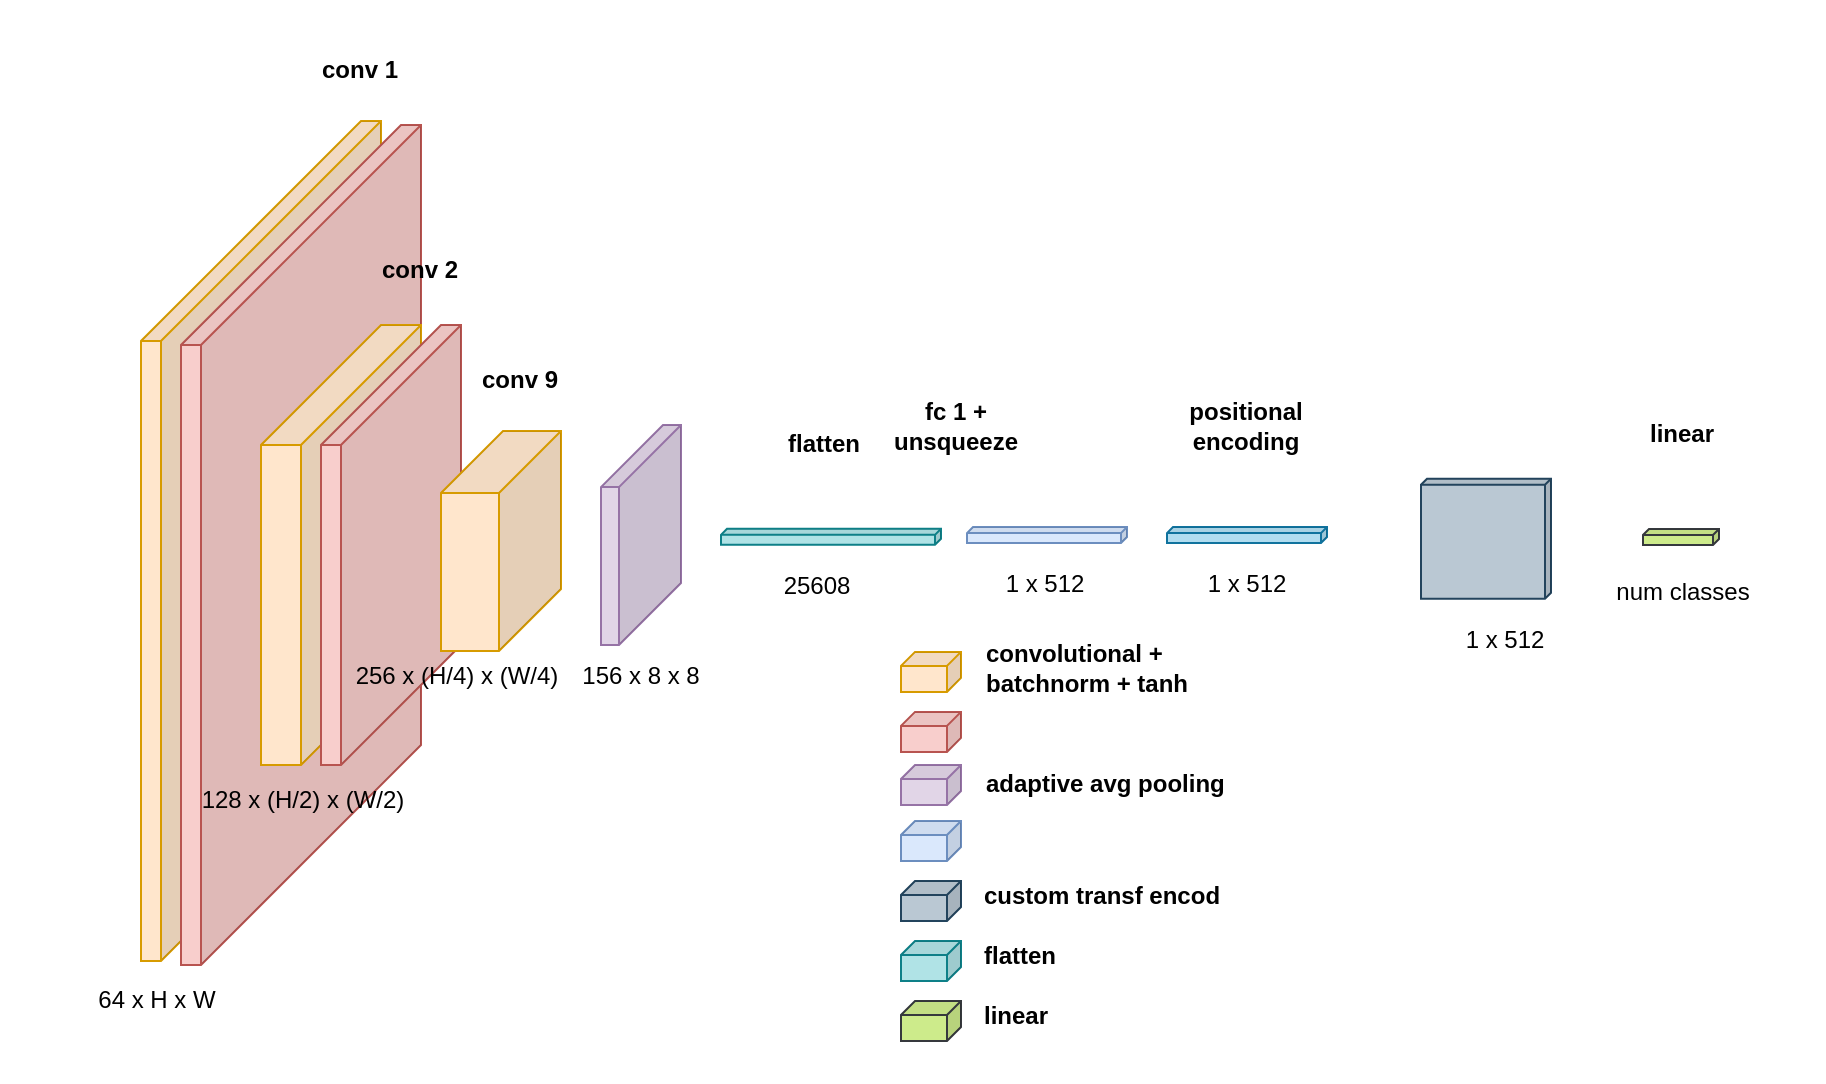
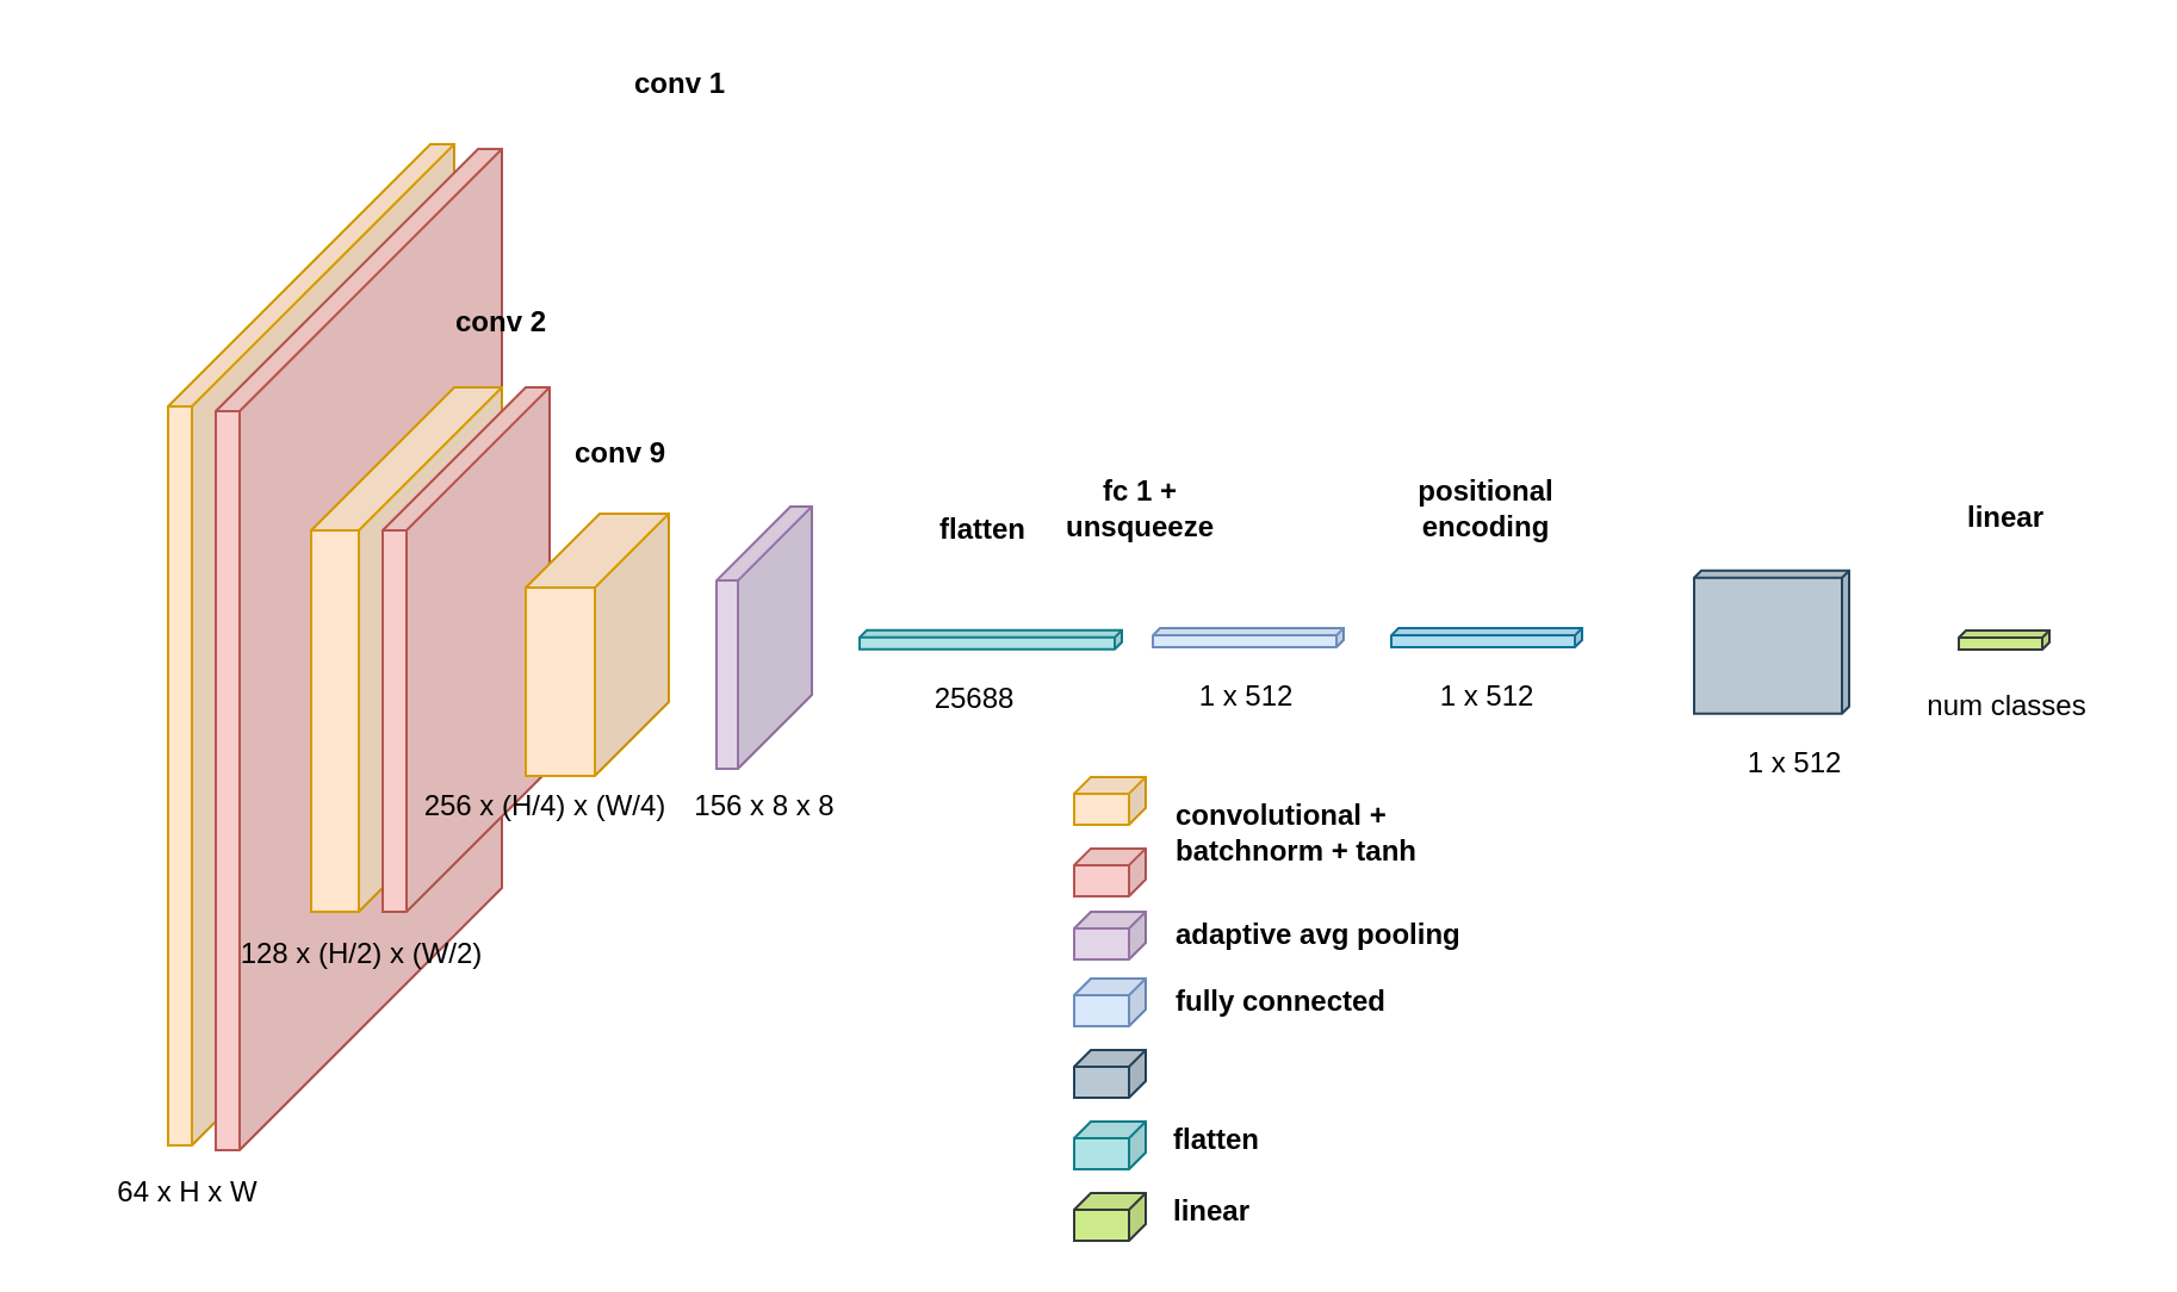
  <mxCell id="0" />
  <mxCell id="1" parent="0" />
  <mxCell id="2" value="" style="shape=cube;whiteSpace=wrap;html=1;boundedLbl=1;backgroundOutline=1;darkOpacity=0.05;darkOpacity2=0.1;size=110;direction=east;flipH=1;fillColor=#ffe6cc;strokeColor=#d79b00;rotation=0;" parent="1" vertex="1"><mxGeometry x="70" y="60" width="120" height="420" as="geometry" /></mxCell>
  <mxCell id="3" value="" style="shape=cube;whiteSpace=wrap;html=1;boundedLbl=1;backgroundOutline=1;darkOpacity=0.05;darkOpacity2=0.1;size=3;direction=east;flipH=1;fillColor=#b0e3e6;strokeColor=#0e8088;" parent="1" vertex="1"><mxGeometry x="360" y="263.91" width="110" height="8" as="geometry" /></mxCell>
  <mxCell id="4" value="" style="shape=cube;whiteSpace=wrap;html=1;boundedLbl=1;backgroundOutline=1;darkOpacity=0.05;darkOpacity2=0.1;size=7;direction=east;flipH=1;fillColor=#ffe6cc;strokeColor=#d79b00;" parent="1" vertex="1"><mxGeometry x="450" y="325.44" width="30" height="20" as="geometry" /></mxCell>
  <mxCell id="5" value="" style="shape=cube;whiteSpace=wrap;html=1;boundedLbl=1;backgroundOutline=1;darkOpacity=0.05;darkOpacity2=0.1;size=7;direction=east;flipH=1;fillColor=#f8cecc;strokeColor=#b85450;" parent="1" vertex="1"><mxGeometry x="450" y="355.44" width="30" height="20" as="geometry" /></mxCell>
  <mxCell id="6" value="" style="shape=cube;whiteSpace=wrap;html=1;boundedLbl=1;backgroundOutline=1;darkOpacity=0.05;darkOpacity2=0.1;size=7;direction=east;flipH=1;fillColor=#dae8fc;strokeColor=#6c8ebf;" parent="1" vertex="1"><mxGeometry x="450" y="410" width="30" height="20" as="geometry" /></mxCell>
  <mxCell id="7" value="" style="shape=cube;whiteSpace=wrap;html=1;boundedLbl=1;backgroundOutline=1;darkOpacity=0.05;darkOpacity2=0.1;size=3;direction=east;flipH=1;fillColor=#cdeb8b;strokeColor=#36393d;" parent="1" vertex="1"><mxGeometry x="821" y="264" width="38" height="8" as="geometry" /></mxCell>
- <mxCell id="8" value="&lt;b&gt;conv 1&lt;/b&gt;" style="text;html=1;strokeColor=none;fillColor=none;align=center;verticalAlign=middle;whiteSpace=wrap;rounded=0;" parent="1" vertex="1"><mxGeometry x="160" y="20" width="40" height="30" as="geometry" /></mxCell>
+ <mxCell id="8" value="&lt;b&gt;conv 1&lt;/b&gt;" style="text;html=1;strokeColor=none;fillColor=none;align=center;verticalAlign=middle;whiteSpace=wrap;rounded=0;" parent="1" vertex="1"><mxGeometry x="265" y="20" width="40" height="30" as="geometry" /></mxCell>
  <mxCell id="9" value="&lt;b&gt;fc 1 + unsqueeze&lt;/b&gt;" style="text;html=1;strokeColor=none;fillColor=none;align=center;verticalAlign=middle;whiteSpace=wrap;rounded=0;" parent="1" vertex="1"><mxGeometry x="458" y="198" width="40" height="30" as="geometry" /></mxCell>
- <mxCell id="10" value="convolutional + batchnorm + tanh" style="text;html=1;strokeColor=none;fillColor=none;align=left;verticalAlign=middle;whiteSpace=wrap;rounded=0;fontStyle=1" parent="1" vertex="1"><mxGeometry x="491" y="322.5" width="138" height="23.88" as="geometry" /></mxCell>
+ <mxCell id="10" value="convolutional + batchnorm + tanh" style="text;html=1;strokeColor=none;fillColor=none;align=left;verticalAlign=middle;whiteSpace=wrap;rounded=0;fontStyle=1" parent="1" vertex="1"><mxGeometry x="491" y="337.5" width="138" height="23.88" as="geometry" /></mxCell>
+ <mxCell id="11" value="fully connected" style="text;html=1;strokeColor=none;fillColor=none;align=left;verticalAlign=middle;whiteSpace=wrap;rounded=0;fontStyle=1" parent="1" vertex="1"><mxGeometry x="491" y="408.06" width="138" height="23.88" as="geometry" /></mxCell>
  <mxCell id="12" value="" style="shape=cube;whiteSpace=wrap;html=1;boundedLbl=1;backgroundOutline=1;darkOpacity=0.05;darkOpacity2=0.1;size=110;direction=east;flipH=1;fillColor=#f8cecc;strokeColor=#b85450;" parent="1" vertex="1"><mxGeometry x="90" y="62" width="120" height="420" as="geometry" /></mxCell>
  <mxCell id="13" value="" style="shape=cube;whiteSpace=wrap;html=1;boundedLbl=1;backgroundOutline=1;darkOpacity=0.05;darkOpacity2=0.1;size=7;direction=east;flipH=1;fillColor=#e1d5e7;strokeColor=#9673a6;" parent="1" vertex="1"><mxGeometry x="450" y="382" width="30" height="20" as="geometry" /></mxCell>
  <mxCell id="14" value="adaptive avg pooling" style="text;html=1;strokeColor=none;fillColor=none;align=left;verticalAlign=middle;whiteSpace=wrap;rounded=0;fontStyle=1" parent="1" vertex="1"><mxGeometry x="491" y="380.06" width="138" height="23.88" as="geometry" /></mxCell>
  <mxCell id="15" value="156 x 8 x 8" style="text;html=1;strokeColor=none;fillColor=none;align=center;verticalAlign=middle;whiteSpace=wrap;rounded=0;" parent="1" vertex="1"><mxGeometry x="261.5" y="322.5" width="117" height="30" as="geometry" /></mxCell>
  <mxCell id="16" value="1 x 512" style="text;html=1;strokeColor=none;fillColor=none;align=center;verticalAlign=middle;whiteSpace=wrap;rounded=0;" parent="1" vertex="1"><mxGeometry x="473" y="280.03" width="99" height="24" as="geometry" /></mxCell>
  <mxCell id="17" value="" style="shape=cube;whiteSpace=wrap;html=1;boundedLbl=1;backgroundOutline=1;darkOpacity=0.05;darkOpacity2=0.1;size=3;direction=east;flipH=1;fillColor=#bac8d3;strokeColor=#23445d;" parent="1" vertex="1"><mxGeometry x="710" y="238.88" width="65" height="60" as="geometry" /></mxCell>
  <mxCell id="18" value="" style="shape=cube;whiteSpace=wrap;html=1;boundedLbl=1;backgroundOutline=1;darkOpacity=0.05;darkOpacity2=0.1;size=7;direction=east;flipH=1;fillColor=#bac8d3;strokeColor=#23445d;" parent="1" vertex="1"><mxGeometry x="450" y="440" width="30" height="20" as="geometry" /></mxCell>
- <mxCell id="19" value="custom transf encod" style="text;html=1;strokeColor=none;fillColor=none;align=left;verticalAlign=middle;whiteSpace=wrap;rounded=0;fontStyle=1" parent="1" vertex="1"><mxGeometry x="490" y="436.12" width="138" height="23.88" as="geometry" /></mxCell>
  <mxCell id="20" value="&lt;b&gt;linear&lt;/b&gt;" style="text;html=1;strokeColor=none;fillColor=none;align=center;verticalAlign=middle;whiteSpace=wrap;rounded=0;" parent="1" vertex="1"><mxGeometry x="821" y="202.03" width="40" height="30" as="geometry" /></mxCell>
  <mxCell id="21" value="" style="shape=cube;whiteSpace=wrap;html=1;boundedLbl=1;backgroundOutline=1;darkOpacity=0.05;darkOpacity2=0.1;size=7;direction=east;flipH=1;fillColor=#b0e3e6;strokeColor=#0e8088;" parent="1" vertex="1"><mxGeometry x="450" y="470" width="30" height="20" as="geometry" /></mxCell>
  <mxCell id="22" value="flatten" style="text;html=1;strokeColor=none;fillColor=none;align=left;verticalAlign=middle;whiteSpace=wrap;rounded=0;fontStyle=1" parent="1" vertex="1"><mxGeometry x="490" y="466.12" width="138" height="23.88" as="geometry" /></mxCell>
  <mxCell id="23" value="64 x H x W" style="text;html=1;strokeColor=none;fillColor=none;align=center;verticalAlign=middle;whiteSpace=wrap;rounded=0;" parent="1" vertex="1"><mxGeometry y="485" width="117" height="30" as="geometry" x="20" /></mxCell>
  <mxCell id="24" value="" style="shape=cube;whiteSpace=wrap;html=1;boundedLbl=1;backgroundOutline=1;darkOpacity=0.05;darkOpacity2=0.1;size=60;direction=east;flipH=1;fillColor=#ffe6cc;strokeColor=#d79b00;rotation=0;" parent="1" vertex="1"><mxGeometry x="130" y="162" width="80" height="220" as="geometry" /></mxCell>
  <mxCell id="25" value="128 x (H/2) x (W/2)" style="text;html=1;strokeColor=none;fillColor=none;align=center;verticalAlign=middle;whiteSpace=wrap;rounded=0;" parent="1" vertex="1"><mxGeometry x="93" y="384.94" width="117" height="30" as="geometry" /></mxCell>
  <mxCell id="26" value="" style="shape=cube;whiteSpace=wrap;html=1;boundedLbl=1;backgroundOutline=1;darkOpacity=0.05;darkOpacity2=0.1;size=60;direction=east;flipH=1;fillColor=#f8cecc;strokeColor=#b85450;rotation=0;" parent="1" vertex="1"><mxGeometry x="160" y="162" width="70" height="220" as="geometry" /></mxCell>
  <mxCell id="27" value="" style="shape=cube;whiteSpace=wrap;html=1;boundedLbl=1;backgroundOutline=1;darkOpacity=0.05;darkOpacity2=0.1;size=31;direction=east;flipH=1;fillColor=#ffe6cc;strokeColor=#d79b00;rotation=0;" parent="1" vertex="1"><mxGeometry x="220" y="215" width="60" height="110" as="geometry" /></mxCell>
  <mxCell id="28" value="" style="shape=cube;whiteSpace=wrap;html=1;boundedLbl=1;backgroundOutline=1;darkOpacity=0.05;darkOpacity2=0.1;size=31;direction=east;flipH=1;fillColor=#e1d5e7;strokeColor=#9673a6;rotation=0;" parent="1" vertex="1"><mxGeometry x="300" y="212.03" width="40" height="110" as="geometry" /></mxCell>
  <mxCell id="29" value="256 x (H/4) x (W/4)" style="text;html=1;strokeColor=none;fillColor=none;align=center;verticalAlign=middle;whiteSpace=wrap;rounded=0;" parent="1" vertex="1"><mxGeometry x="170" y="322.5" width="117" height="30" as="geometry" /></mxCell>
  <mxCell id="30" value="&lt;b&gt;conv 2&lt;/b&gt;" style="text;html=1;strokeColor=none;fillColor=none;align=center;verticalAlign=middle;whiteSpace=wrap;rounded=0;" parent="1" vertex="1"><mxGeometry x="190" y="120" width="40" height="30" as="geometry" /></mxCell>
  <mxCell id="31" value="&lt;b&gt;conv 9&lt;/b&gt;" style="text;html=1;strokeColor=none;fillColor=none;align=center;verticalAlign=middle;whiteSpace=wrap;rounded=0;" parent="1" vertex="1"><mxGeometry x="240" y="175.09" width="40" height="30" as="geometry" /></mxCell>
  <mxCell id="32" value="&lt;b&gt;flatten&lt;/b&gt;" style="text;html=1;strokeColor=none;fillColor=none;align=center;verticalAlign=middle;whiteSpace=wrap;rounded=0;" parent="1" vertex="1"><mxGeometry x="391.5" y="207.03" width="40" height="30" as="geometry" /></mxCell>
  <mxCell id="33" value="" style="shape=cube;whiteSpace=wrap;html=1;boundedLbl=1;backgroundOutline=1;darkOpacity=0.05;darkOpacity2=0.1;size=3;direction=east;flipH=1;fillColor=#dae8fc;strokeColor=#6c8ebf;" parent="1" vertex="1"><mxGeometry x="483" y="263.03" width="80" height="8" as="geometry" /></mxCell>
- <mxCell id="34" value="25608" style="text;html=1;strokeColor=none;fillColor=none;align=center;verticalAlign=middle;whiteSpace=wrap;rounded=0;" parent="1" vertex="1"><mxGeometry x="350" y="278" width="117" height="30" as="geometry" /></mxCell>
+ <mxCell id="34" value="25688" style="text;html=1;strokeColor=none;fillColor=none;align=center;verticalAlign=middle;whiteSpace=wrap;rounded=0;" parent="1" vertex="1"><mxGeometry x="350" y="278" width="117" height="30" as="geometry" /></mxCell>
  <mxCell id="35" value="" style="shape=cube;whiteSpace=wrap;html=1;boundedLbl=1;backgroundOutline=1;darkOpacity=0.05;darkOpacity2=0.1;size=3;direction=east;flipH=1;fillColor=#b1ddf0;strokeColor=#10739e;" parent="1" vertex="1"><mxGeometry x="583" y="263.03" width="80" height="8" as="geometry" /></mxCell>
  <mxCell id="36" value="&lt;b&gt;positional encoding&lt;/b&gt;" style="text;html=1;strokeColor=none;fillColor=none;align=center;verticalAlign=middle;whiteSpace=wrap;rounded=0;" parent="1" vertex="1"><mxGeometry x="603" y="198" width="40" height="30" as="geometry" /></mxCell>
  <mxCell id="37" value="1 x 512" style="text;html=1;strokeColor=none;fillColor=none;align=center;verticalAlign=middle;whiteSpace=wrap;rounded=0;" parent="1" vertex="1"><mxGeometry x="573.5" y="280.03" width="99" height="24" as="geometry" /></mxCell>
  <mxCell id="38" value="1 x 512" style="text;html=1;strokeColor=none;fillColor=none;align=center;verticalAlign=middle;whiteSpace=wrap;rounded=0;" parent="1" vertex="1"><mxGeometry x="703" y="308" width="99" height="24" as="geometry" /></mxCell>
  <mxCell id="39" value="" style="shape=cube;whiteSpace=wrap;html=1;boundedLbl=1;backgroundOutline=1;darkOpacity=0.05;darkOpacity2=0.1;size=7;direction=east;flipH=1;fillColor=#cdeb8b;strokeColor=#36393d;" parent="1" vertex="1"><mxGeometry x="450" y="500" width="30" height="20" as="geometry" /></mxCell>
  <mxCell id="40" value="linear" style="text;html=1;strokeColor=none;fillColor=none;align=left;verticalAlign=middle;whiteSpace=wrap;rounded=0;fontStyle=1" parent="1" vertex="1"><mxGeometry x="490" y="496.12" width="138" height="23.88" as="geometry" /></mxCell>
  <mxCell id="41" value="num classes" style="text;html=1;strokeColor=none;fillColor=none;align=center;verticalAlign=middle;whiteSpace=wrap;rounded=0;" parent="1" vertex="1"><mxGeometry x="792" y="284" width="99" height="24" as="geometry" /></mxCell>
